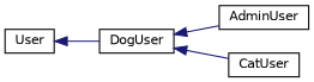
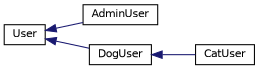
  digraph {
    rankdir=LR
    node [color=black fillcolor=white fontname=Helvetica fontsize=10 shape=record style=filled]
    edge [color=midnightblue dir=back fontname=Helvetica fontsize=10 labelfontname=Helvetica labelfontsize=10 style=solid]
    n1 [height=0.2 label=User width=0.4]
    n2 [height=0.2 label=AdminUser width=0.4]
    n3 [height=0.2 label=DogUser width=0.4]
    n4 [height=0.2 label=CatUser width=0.4]
-   n3 -> n2
+   n1 -> n2
    n1 -> n3
    n3 -> n4
  }
